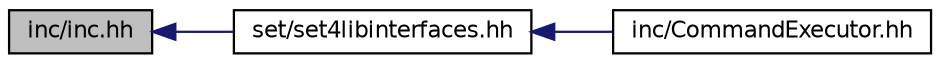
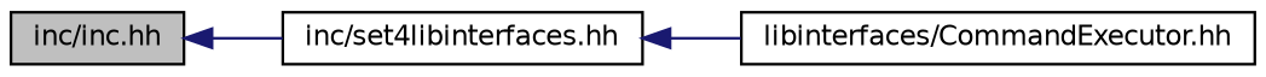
  digraph {
    rankdir=LR
    node [color=black fillcolor=white fontname=Helvetica fontsize=10 shape=record style=filled]
    edge [color=midnightblue dir=back fontname=Helvetica fontsize=10 labelfontname=Helvetica labelfontsize=10 style=solid]
    n1 [fillcolor=grey75 fontcolor=black height=0.2 label="inc/inc.hh" width=0.4]
-   n2 [height=0.2 label="set/set4libinterfaces.hh" width=0.4]
-   n3 [height=0.2 label="inc/CommandExecutor.hh" width=0.4]
+   n2 [height=0.2 label="inc/set4libinterfaces.hh" width=0.4]
+   n3 [height=0.2 label="libinterfaces/CommandExecutor.hh" width=0.4]
    n1 -> n2
    n2 -> n3
  }
